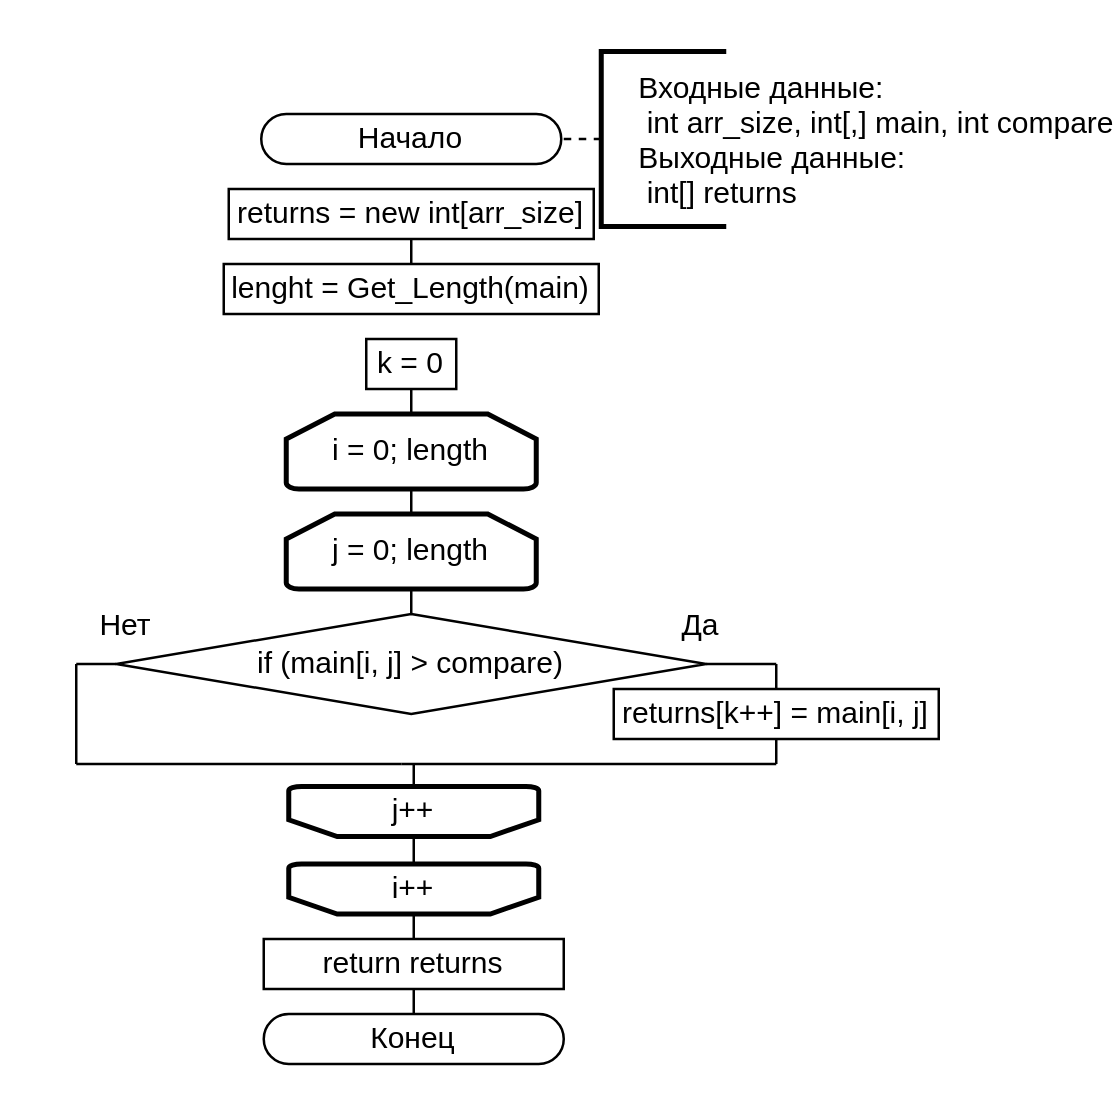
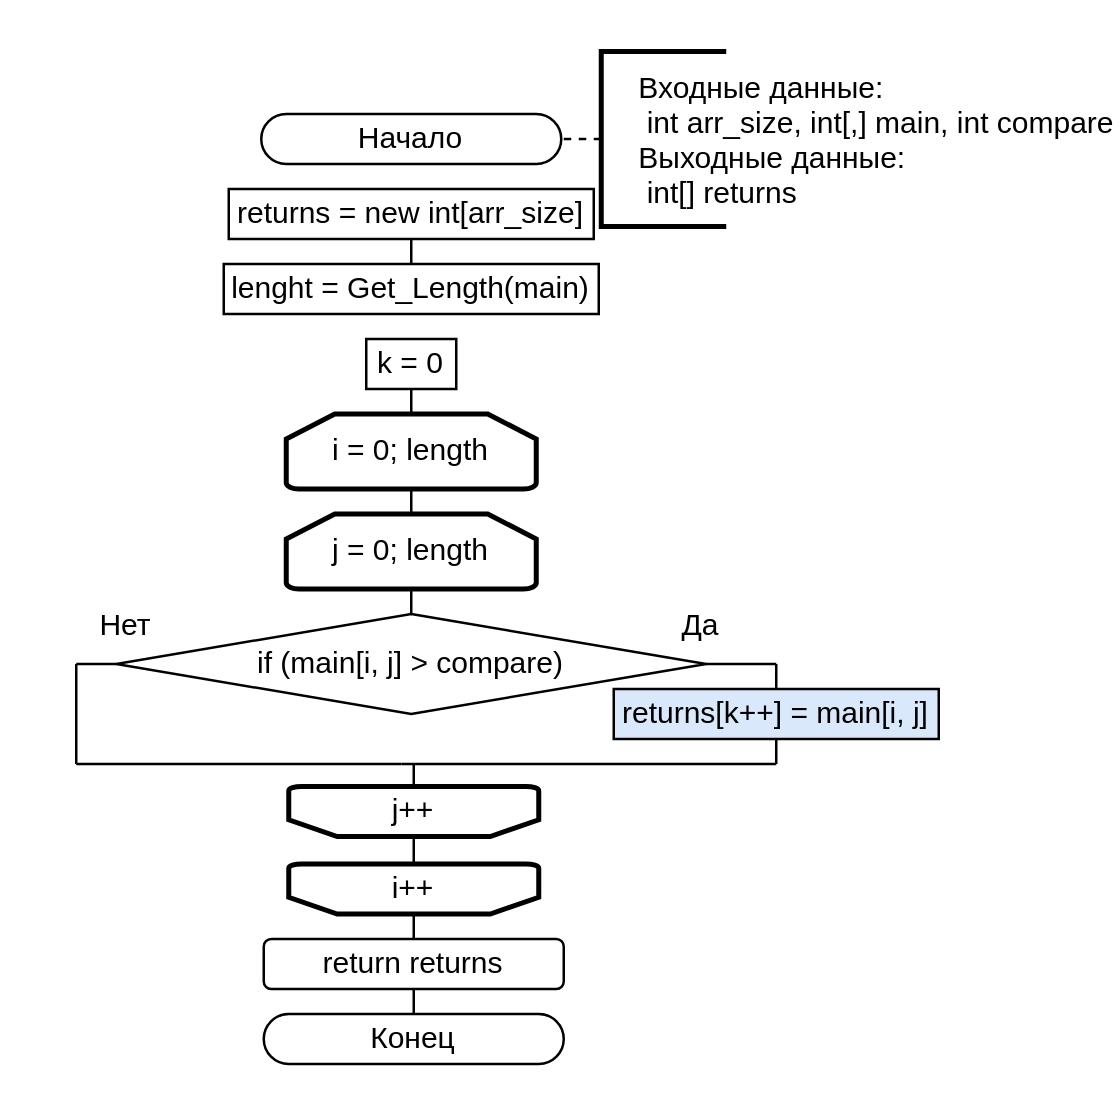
  <mxCell id="0" />
  <mxCell id="1" parent="0" />
  <mxCell id="2" value="Начало" style="rounded=1;whiteSpace=wrap;html=1;arcSize=50;" vertex="1" parent="1"><mxGeometry x="104" y="45" width="120" height="20" as="geometry" /></mxCell>
  <mxCell id="3" value="" style="endArrow=none;dashed=1;html=1;rounded=0;exitX=0;exitY=0.5;exitDx=0;exitDy=0;entryX=1;entryY=0.5;entryDx=0;entryDy=0;exitPerimeter=0;" edge="1" source="4" target="2" parent="1"><mxGeometry width="50" height="50" relative="1" as="geometry"><mxPoint x="320" y="50" as="sourcePoint" /><mxPoint x="300" y="50" as="targetPoint" /></mxGeometry></mxCell>
  <mxCell id="4" value="    Входные данные:&#10;     int arr_size, int[,] main, int compare&#10;    Выходные данные:&#10;     int[] returns" style="strokeWidth=2;shape=mxgraph.flowchart.annotation_1;align=left;pointerEvents=1;recursiveResize=1;autosize=0;verticalAlign=middle;horizontal=1;" vertex="1" parent="1"><mxGeometry x="240" y="20" width="50" height="70" as="geometry" /></mxCell>
  <mxCell id="5" value="returns = new int[arr_size]" style="rounded=0;whiteSpace=wrap;html=1;" vertex="1" parent="1"><mxGeometry x="91" y="75" width="146" height="20" as="geometry" /></mxCell>
  <mxCell id="6" value="" style="endArrow=none;html=1;rounded=0;entryX=0.5;entryY=1;entryDx=0;entryDy=0;exitX=0.5;exitY=0;exitDx=0;exitDy=0;" edge="1" target="5" parent="1" source="7"><mxGeometry width="50" height="50" relative="1" as="geometry"><mxPoint x="170" y="275" as="sourcePoint" /><mxPoint x="166" y="265" as="targetPoint" /></mxGeometry></mxCell>
  <mxCell id="7" value="lenght = Get_Length(main)" style="rounded=0;whiteSpace=wrap;html=1;" vertex="1" parent="1"><mxGeometry x="89" y="105" width="150" height="20" as="geometry" /></mxCell>
  <mxCell id="8" value="k = 0" style="rounded=0;whiteSpace=wrap;html=1;" vertex="1" parent="1"><mxGeometry x="146" y="135" width="36" height="20" as="geometry" /></mxCell>
  <mxCell id="9" value="" style="endArrow=none;html=1;rounded=0;exitX=0.5;exitY=0;exitDx=0;exitDy=0;exitPerimeter=0;entryX=0.5;entryY=1;entryDx=0;entryDy=0;" edge="1" source="10" parent="1" target="8"><mxGeometry width="50" height="50" relative="1" as="geometry"><mxPoint x="219" y="445" as="sourcePoint" /><mxPoint x="213" y="305" as="targetPoint" /></mxGeometry></mxCell>
  <mxCell id="10" value="i = 0; length" style="strokeWidth=2;html=1;shape=mxgraph.flowchart.loop_limit;whiteSpace=wrap;" vertex="1" parent="1"><mxGeometry x="114" y="165" width="100" height="30" as="geometry" /></mxCell>
  <mxCell id="11" value="i++" style="strokeWidth=2;html=1;shape=mxgraph.flowchart.loop_limit;whiteSpace=wrap;direction=west;" vertex="1" parent="1"><mxGeometry x="115" y="345" width="100" height="20" as="geometry" /></mxCell>
  <mxCell id="12" value="" style="endArrow=none;html=1;rounded=0;entryX=0.5;entryY=1;entryDx=0;entryDy=0;entryPerimeter=0;exitX=0.5;exitY=0;exitDx=0;exitDy=0;exitPerimeter=0;" edge="1" source="15" target="10" parent="1"><mxGeometry width="50" height="50" relative="1" as="geometry"><mxPoint x="164" y="205" as="sourcePoint" /><mxPoint x="240" y="375" as="targetPoint" /></mxGeometry></mxCell>
  <mxCell id="13" value="" style="endArrow=none;html=1;rounded=0;exitX=0.5;exitY=1;exitDx=0;exitDy=0;exitPerimeter=0;entryX=0.5;entryY=0;entryDx=0;entryDy=0;entryPerimeter=0;" edge="1" source="11" target="16" parent="1"><mxGeometry width="50" height="50" relative="1" as="geometry"><mxPoint x="3" y="635" as="sourcePoint" /><mxPoint x="-23" y="435" as="targetPoint" /></mxGeometry></mxCell>
  <mxCell id="14" value="" style="endArrow=none;html=1;rounded=0;entryX=0.5;entryY=0;entryDx=0;entryDy=0;entryPerimeter=0;exitX=0.5;exitY=0;exitDx=0;exitDy=0;" edge="1" target="11" parent="1" source="30"><mxGeometry width="50" height="50" relative="1" as="geometry"><mxPoint x="170" y="375" as="sourcePoint" /><mxPoint x="4" y="475" as="targetPoint" /></mxGeometry></mxCell>
  <mxCell id="15" value="j = 0; length" style="strokeWidth=2;html=1;shape=mxgraph.flowchart.loop_limit;whiteSpace=wrap;" vertex="1" parent="1"><mxGeometry x="114" y="205" width="100" height="30" as="geometry" /></mxCell>
  <mxCell id="16" value="j++" style="strokeWidth=2;html=1;shape=mxgraph.flowchart.loop_limit;whiteSpace=wrap;direction=west;" vertex="1" parent="1"><mxGeometry x="115" y="314" width="100" height="20" as="geometry" /></mxCell>
  <mxCell id="17" value="" style="endArrow=none;html=1;rounded=0;entryX=0.5;entryY=1;entryDx=0;entryDy=0;entryPerimeter=0;exitX=0.5;exitY=0;exitDx=0;exitDy=0;" edge="1" source="18" target="15" parent="1"><mxGeometry width="50" height="50" relative="1" as="geometry"><mxPoint x="164" y="245" as="sourcePoint" /><mxPoint x="240" y="415" as="targetPoint" /></mxGeometry></mxCell>
  <mxCell id="18" value="if (main[i, j] &amp;gt; compare)" style="rhombus;whiteSpace=wrap;html=1;" vertex="1" parent="1"><mxGeometry x="46" y="245" width="236" height="40" as="geometry" /></mxCell>
  <mxCell id="19" value="" style="endArrow=none;html=1;rounded=0;entryX=1;entryY=0.5;entryDx=0;entryDy=0;" edge="1" parent="1" target="18"><mxGeometry width="50" height="50" relative="1" as="geometry"><mxPoint x="310" y="265" as="sourcePoint" /><mxPoint x="192" y="355" as="targetPoint" /></mxGeometry></mxCell>
  <mxCell id="20" value="" style="endArrow=none;html=1;rounded=0;exitX=0.5;exitY=0;exitDx=0;exitDy=0;" edge="1" parent="1" source="25"><mxGeometry width="50" height="50" relative="1" as="geometry"><mxPoint x="310" y="295" as="sourcePoint" /><mxPoint x="310" y="265" as="targetPoint" /></mxGeometry></mxCell>
  <mxCell id="21" value="" style="endArrow=none;html=1;rounded=0;exitX=0;exitY=0.5;exitDx=0;exitDy=0;" edge="1" parent="1" source="18"><mxGeometry width="50" height="50" relative="1" as="geometry"><mxPoint x="12" y="295" as="sourcePoint" /><mxPoint x="30" y="265" as="targetPoint" /></mxGeometry></mxCell>
  <mxCell id="22" value="" style="endArrow=none;html=1;rounded=0;" edge="1" parent="1"><mxGeometry width="50" height="50" relative="1" as="geometry"><mxPoint x="30" y="265" as="sourcePoint" /><mxPoint x="30" y="305" as="targetPoint" /></mxGeometry></mxCell>
  <mxCell id="23" value="Да" style="text;html=1;align=center;verticalAlign=middle;whiteSpace=wrap;rounded=0;" vertex="1" parent="1"><mxGeometry x="250" y="235" width="60" height="30" as="geometry" /></mxCell>
  <mxCell id="24" value="Нет" style="text;html=1;align=center;verticalAlign=middle;whiteSpace=wrap;rounded=0;" vertex="1" parent="1"><mxGeometry x="20" y="235" width="60" height="30" as="geometry" /></mxCell>
- <mxCell id="25" value="returns[k++] = main[i, j]" style="rounded=0;whiteSpace=wrap;html=1;" vertex="1" parent="1"><mxGeometry x="245" y="275" width="130" height="20" as="geometry" /></mxCell>
+ <mxCell id="25" value="returns[k++] = main[i, j]" style="rounded=0;whiteSpace=wrap;html=1;fillColor=#dae8fc;" vertex="1" parent="1"><mxGeometry x="245" y="275" width="130" height="20" as="geometry" /></mxCell>
  <mxCell id="26" value="" style="endArrow=none;html=1;rounded=0;entryX=0.5;entryY=1;entryDx=0;entryDy=0;" edge="1" parent="1" target="25"><mxGeometry width="50" height="50" relative="1" as="geometry"><mxPoint x="310" y="305" as="sourcePoint" /><mxPoint x="220" y="295" as="targetPoint" /></mxGeometry></mxCell>
  <mxCell id="27" value="" style="endArrow=none;html=1;rounded=0;" edge="1" parent="1"><mxGeometry width="50" height="50" relative="1" as="geometry"><mxPoint x="160" y="305" as="sourcePoint" /><mxPoint x="310" y="305" as="targetPoint" /></mxGeometry></mxCell>
  <mxCell id="28" value="" style="endArrow=none;html=1;rounded=0;" edge="1" parent="1"><mxGeometry width="50" height="50" relative="1" as="geometry"><mxPoint x="30" y="305" as="sourcePoint" /><mxPoint x="160" y="305" as="targetPoint" /></mxGeometry></mxCell>
  <mxCell id="29" value="" style="endArrow=none;html=1;rounded=0;exitX=0.5;exitY=1;exitDx=0;exitDy=0;exitPerimeter=0;" edge="1" parent="1" source="16"><mxGeometry width="50" height="50" relative="1" as="geometry"><mxPoint x="179" y="365" as="sourcePoint" /><mxPoint x="165" y="305" as="targetPoint" /></mxGeometry></mxCell>
- <mxCell id="30" value="return returns" style="rounded=0;whiteSpace=wrap;html=1;" vertex="1" parent="1"><mxGeometry x="105" y="375" width="120" height="20" as="geometry" /></mxCell>
+ <mxCell id="30" value="return returns" style="whiteSpace=wrap;html=1;rounded=1;" vertex="1" parent="1"><mxGeometry x="105" y="375" width="120" height="20" as="geometry" /></mxCell>
  <mxCell id="31" value="Конец" style="rounded=1;whiteSpace=wrap;html=1;arcSize=50;" vertex="1" parent="1"><mxGeometry x="105" y="405" width="120" height="20" as="geometry" /></mxCell>
  <mxCell id="32" value="" style="endArrow=none;html=1;rounded=0;entryX=0.5;entryY=0;entryDx=0;entryDy=0;exitX=0.5;exitY=1;exitDx=0;exitDy=0;" edge="1" target="31" parent="1" source="30"><mxGeometry width="50" height="50" relative="1" as="geometry"><mxPoint x="220" y="415" as="sourcePoint" /><mxPoint x="250" y="455" as="targetPoint" /></mxGeometry></mxCell>
